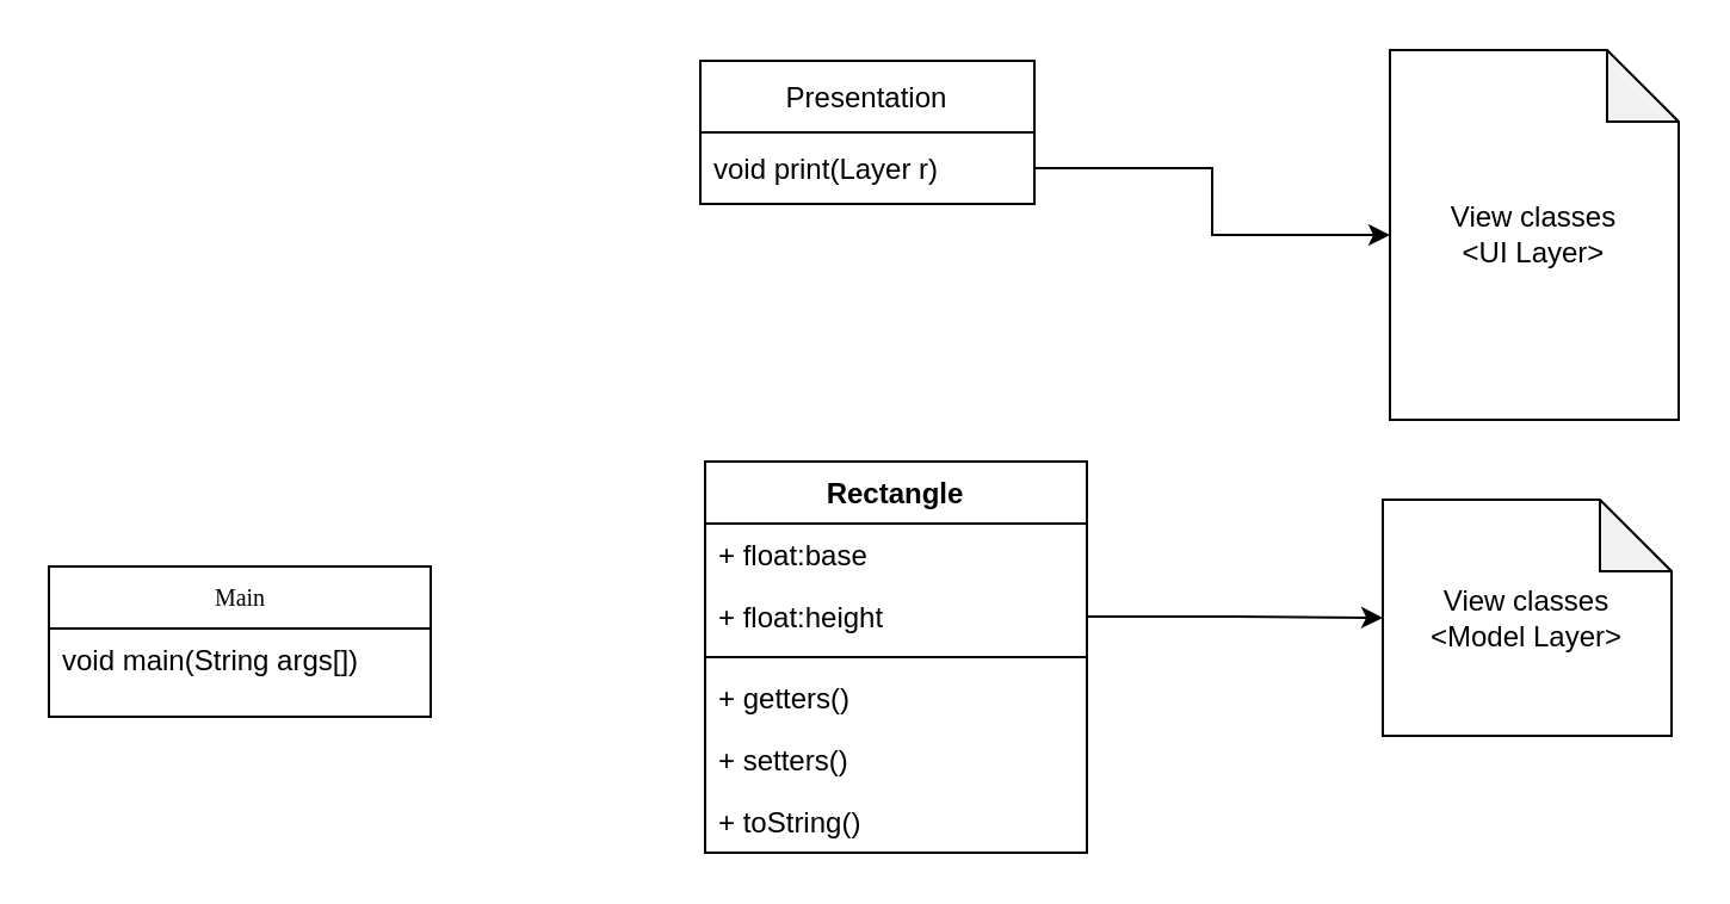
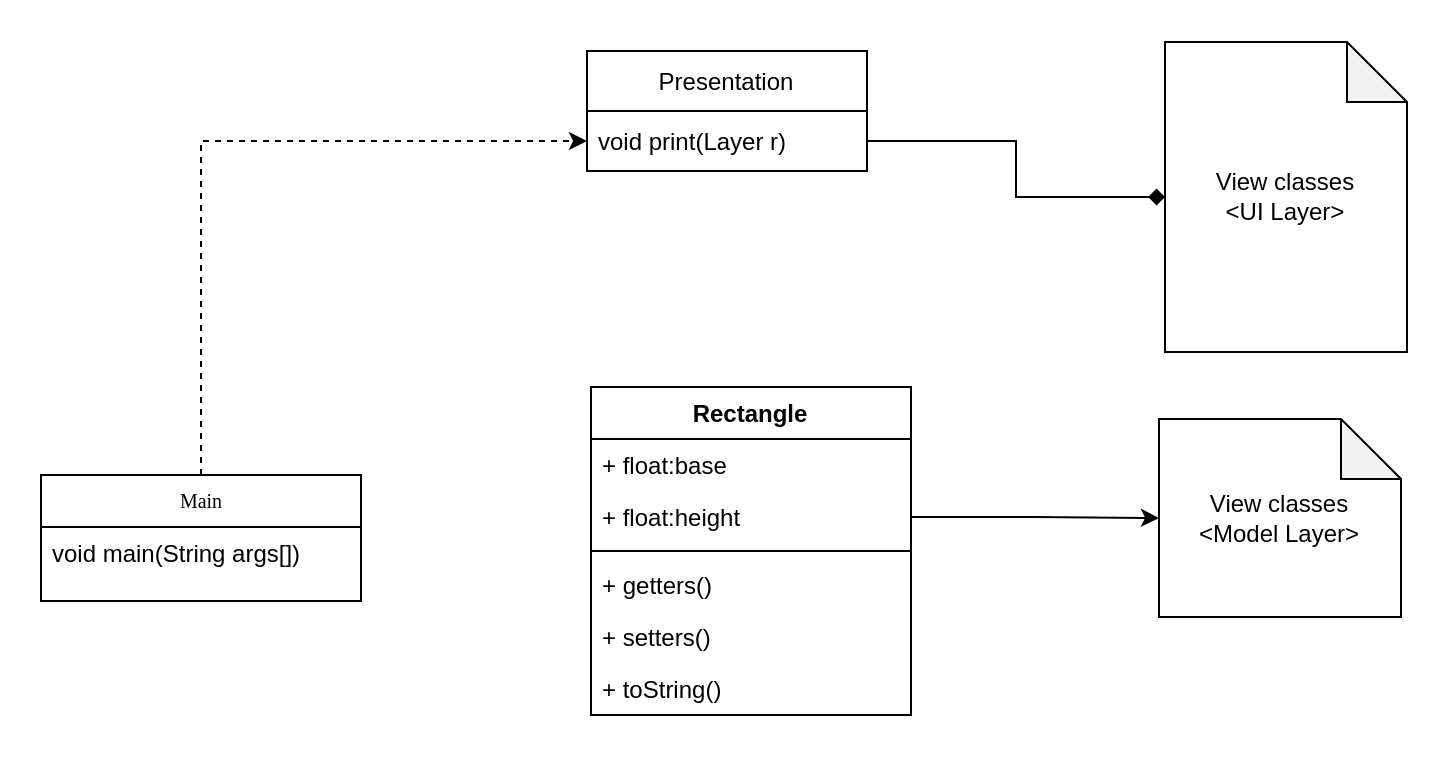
  <mxCell id="0" />
  <mxCell id="1" parent="0" />
+ <mxCell id="2" style="edgeStyle=orthogonalEdgeStyle;rounded=0;orthogonalLoop=1;jettySize=auto;html=1;entryX=0;entryY=0.5;entryDx=0;entryDy=0;dashed=1;" edge="1" parent="1" source="3" target="6"><mxGeometry relative="1" as="geometry" /></mxCell>
  <mxCell id="3" value="Main" style="swimlane;html=1;fontStyle=0;childLayout=stackLayout;horizontal=1;startSize=26;fillColor=none;horizontalStack=0;resizeParent=1;resizeLast=0;collapsible=1;marginBottom=0;swimlaneFillColor=#ffffff;rounded=0;shadow=0;comic=0;labelBackgroundColor=none;strokeWidth=1;fontFamily=Verdana;fontSize=10;align=center;" parent="1" vertex="1"><mxGeometry x="20" y="237" width="160" height="63" as="geometry" /></mxCell>
  <mxCell id="4" value="void main(String args[])" style="text;html=1;strokeColor=none;fillColor=none;align=left;verticalAlign=top;spacingLeft=4;spacingRight=4;whiteSpace=wrap;overflow=hidden;rotatable=0;points=[[0,0.5],[1,0.5]];portConstraint=eastwest;" parent="3" vertex="1"><mxGeometry y="26" width="160" height="26" as="geometry" /></mxCell>
  <mxCell id="5" value="Presentation" style="swimlane;fontStyle=0;childLayout=stackLayout;horizontal=1;startSize=30;horizontalStack=0;resizeParent=1;resizeParentMax=0;resizeLast=0;collapsible=1;marginBottom=0;" vertex="1" parent="1"><mxGeometry x="293" y="25" width="140" height="60" as="geometry" /></mxCell>
  <mxCell id="6" value="void print(Layer r)" style="text;strokeColor=none;fillColor=none;align=left;verticalAlign=middle;spacingLeft=4;spacingRight=4;overflow=hidden;points=[[0,0.5],[1,0.5]];portConstraint=eastwest;rotatable=0;" vertex="1" parent="5"><mxGeometry y="30" width="140" height="30" as="geometry" /></mxCell>
  <mxCell id="7" value="Rectangle" style="swimlane;fontStyle=1;align=center;verticalAlign=top;childLayout=stackLayout;horizontal=1;startSize=26;horizontalStack=0;resizeParent=1;resizeParentMax=0;resizeLast=0;collapsible=1;marginBottom=0;" vertex="1" parent="1"><mxGeometry x="295" y="193" width="160" height="164" as="geometry" /></mxCell>
  <mxCell id="8" value="+ float:base" style="text;strokeColor=none;fillColor=none;align=left;verticalAlign=top;spacingLeft=4;spacingRight=4;overflow=hidden;rotatable=0;points=[[0,0.5],[1,0.5]];portConstraint=eastwest;" vertex="1" parent="7"><mxGeometry y="26" width="160" height="26" as="geometry" /></mxCell>
  <mxCell id="9" value="+ float:height" style="text;strokeColor=none;fillColor=none;align=left;verticalAlign=top;spacingLeft=4;spacingRight=4;overflow=hidden;rotatable=0;points=[[0,0.5],[1,0.5]];portConstraint=eastwest;" vertex="1" parent="7"><mxGeometry y="52" width="160" height="26" as="geometry" /></mxCell>
  <mxCell id="10" value="" style="line;strokeWidth=1;fillColor=none;align=left;verticalAlign=middle;spacingTop=-1;spacingLeft=3;spacingRight=3;rotatable=0;labelPosition=right;points=[];portConstraint=eastwest;" vertex="1" parent="7"><mxGeometry y="78" width="160" height="8" as="geometry" /></mxCell>
  <mxCell id="11" value="+ getters()" style="text;strokeColor=none;fillColor=none;align=left;verticalAlign=top;spacingLeft=4;spacingRight=4;overflow=hidden;rotatable=0;points=[[0,0.5],[1,0.5]];portConstraint=eastwest;" vertex="1" parent="7"><mxGeometry y="86" width="160" height="26" as="geometry" /></mxCell>
  <mxCell id="12" value="+ setters()" style="text;strokeColor=none;fillColor=none;align=left;verticalAlign=top;spacingLeft=4;spacingRight=4;overflow=hidden;rotatable=0;points=[[0,0.5],[1,0.5]];portConstraint=eastwest;" vertex="1" parent="7"><mxGeometry y="112" width="160" height="26" as="geometry" /></mxCell>
  <mxCell id="13" value="+ toString()" style="text;strokeColor=none;fillColor=none;align=left;verticalAlign=top;spacingLeft=4;spacingRight=4;overflow=hidden;rotatable=0;points=[[0,0.5],[1,0.5]];portConstraint=eastwest;" vertex="1" parent="7"><mxGeometry y="138" width="160" height="26" as="geometry" /></mxCell>
  <mxCell id="14" style="edgeStyle=orthogonalEdgeStyle;rounded=0;orthogonalLoop=1;jettySize=auto;html=1;" edge="1" parent="1" source="9" target="15"><mxGeometry relative="1" as="geometry"><mxPoint x="593.72" y="258.65" as="targetPoint" /></mxGeometry></mxCell>
  <mxCell id="15" value="View classes&lt;br&gt;&amp;lt;Model Layer&amp;gt;" style="shape=note;whiteSpace=wrap;html=1;backgroundOutline=1;darkOpacity=0.05;" vertex="1" parent="1"><mxGeometry x="579" y="209" width="121" height="99" as="geometry" /></mxCell>
  <mxCell id="16" value="View classes&lt;br&gt;&amp;lt;UI Layer&amp;gt;" style="shape=note;whiteSpace=wrap;html=1;backgroundOutline=1;darkOpacity=0.05;" vertex="1" parent="1"><mxGeometry x="582" y="20.5" width="121" height="155" as="geometry" /></mxCell>
- <mxCell id="17" style="edgeStyle=orthogonalEdgeStyle;rounded=0;orthogonalLoop=1;jettySize=auto;html=1;" edge="1" parent="1" source="6" target="16"><mxGeometry relative="1" as="geometry" /></mxCell>
+ <mxCell id="17" style="edgeStyle=orthogonalEdgeStyle;rounded=0;orthogonalLoop=1;jettySize=auto;html=1;endArrow=diamond;" edge="1" parent="1" source="6" target="16"><mxGeometry relative="1" as="geometry" /></mxCell>
